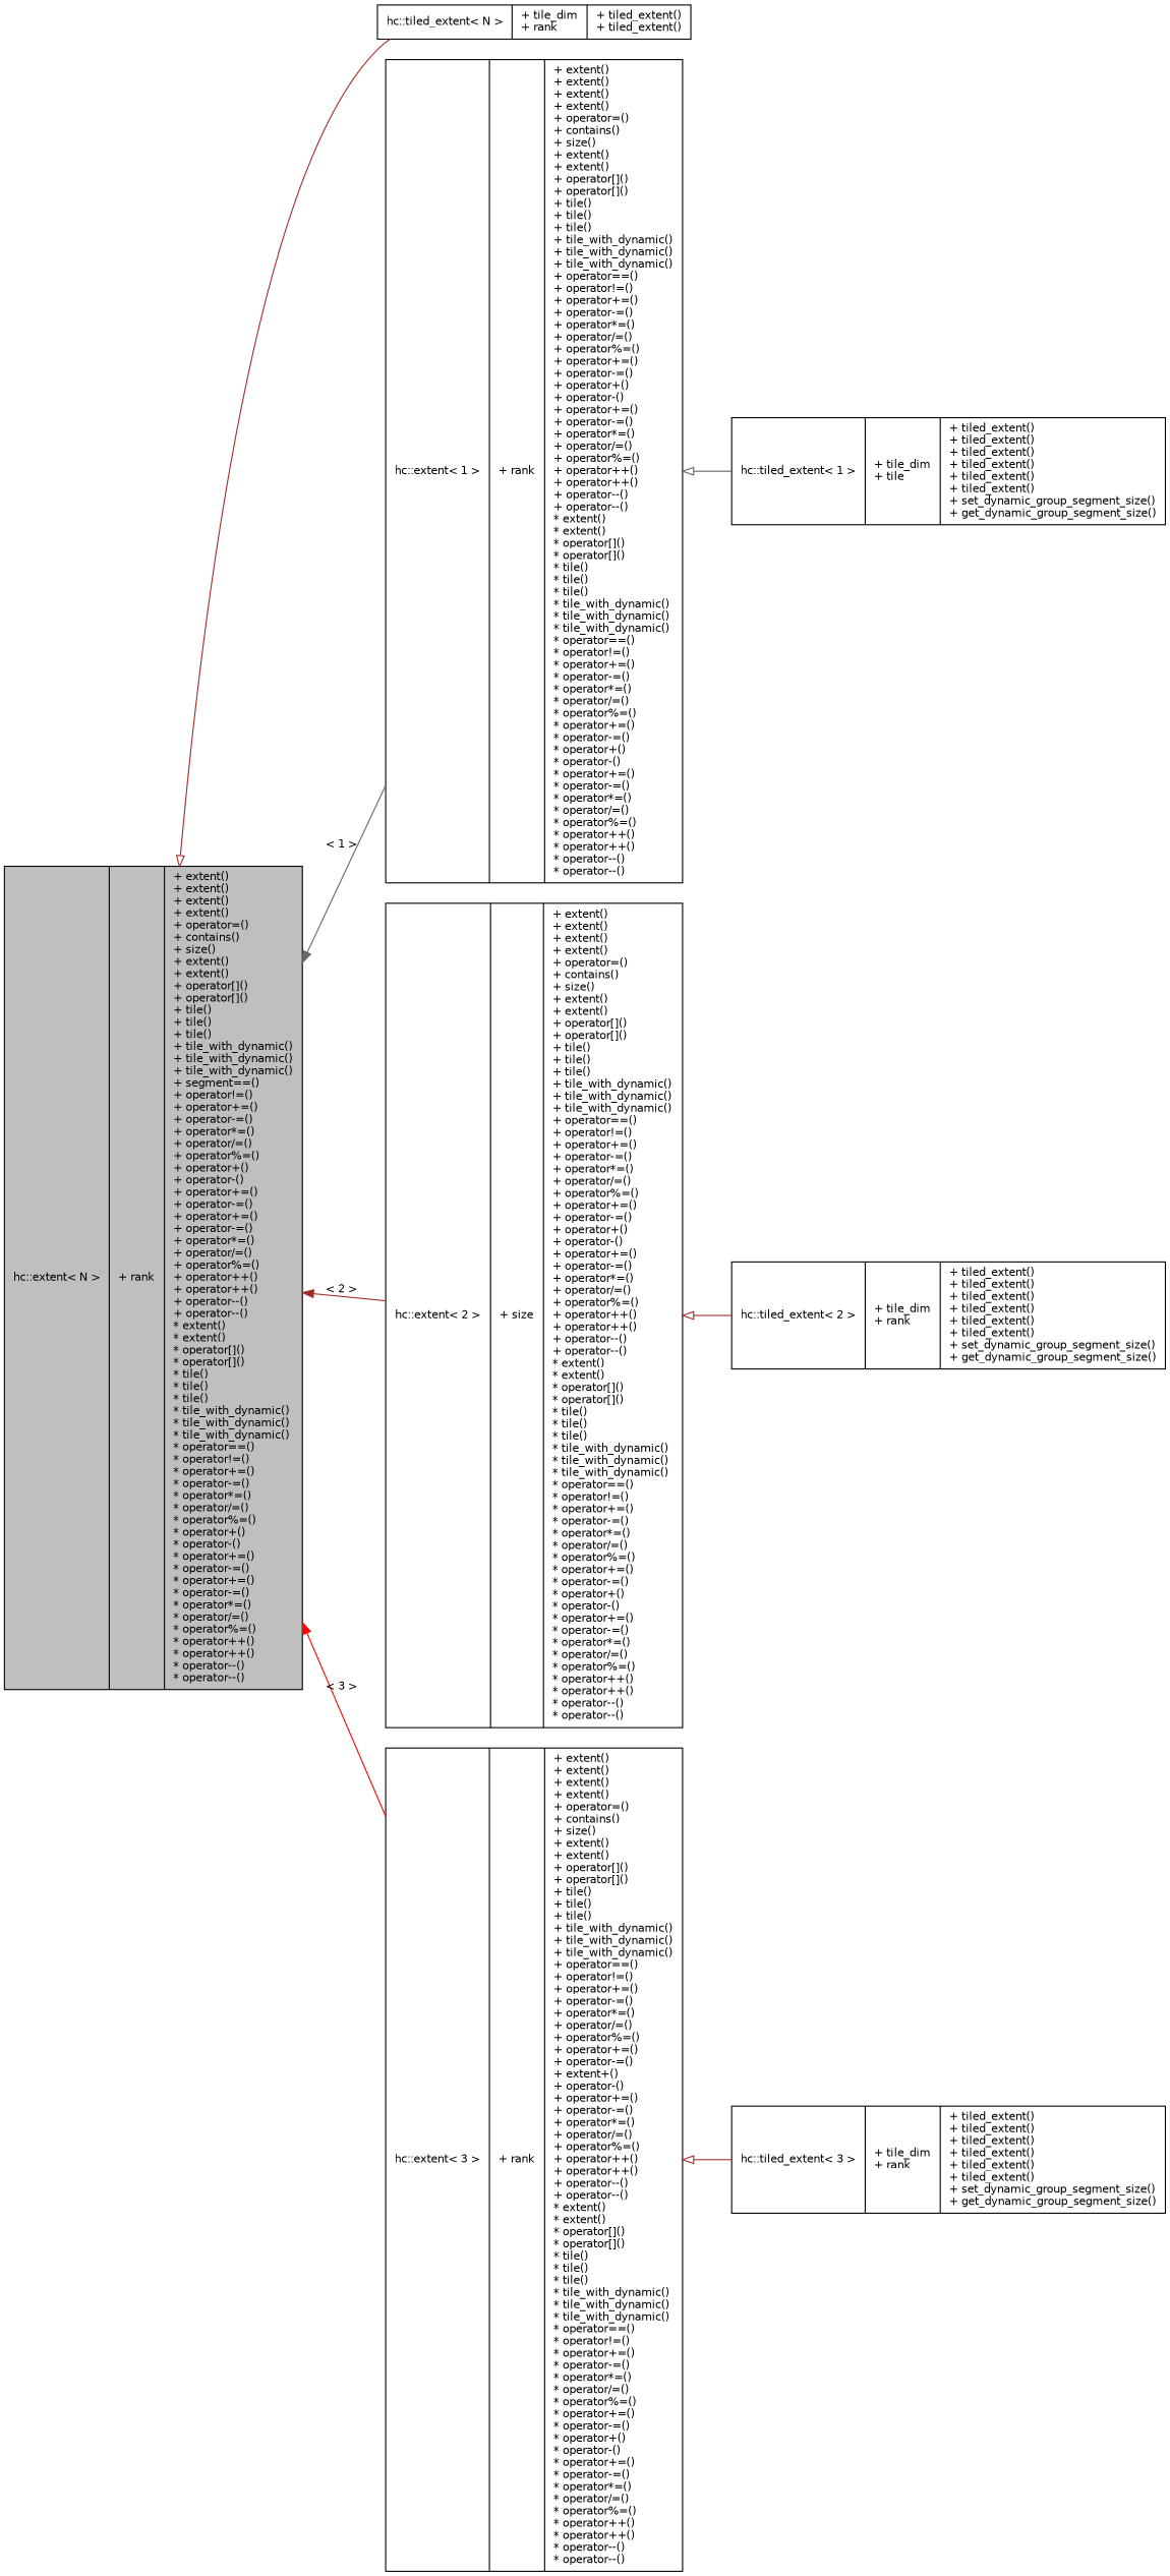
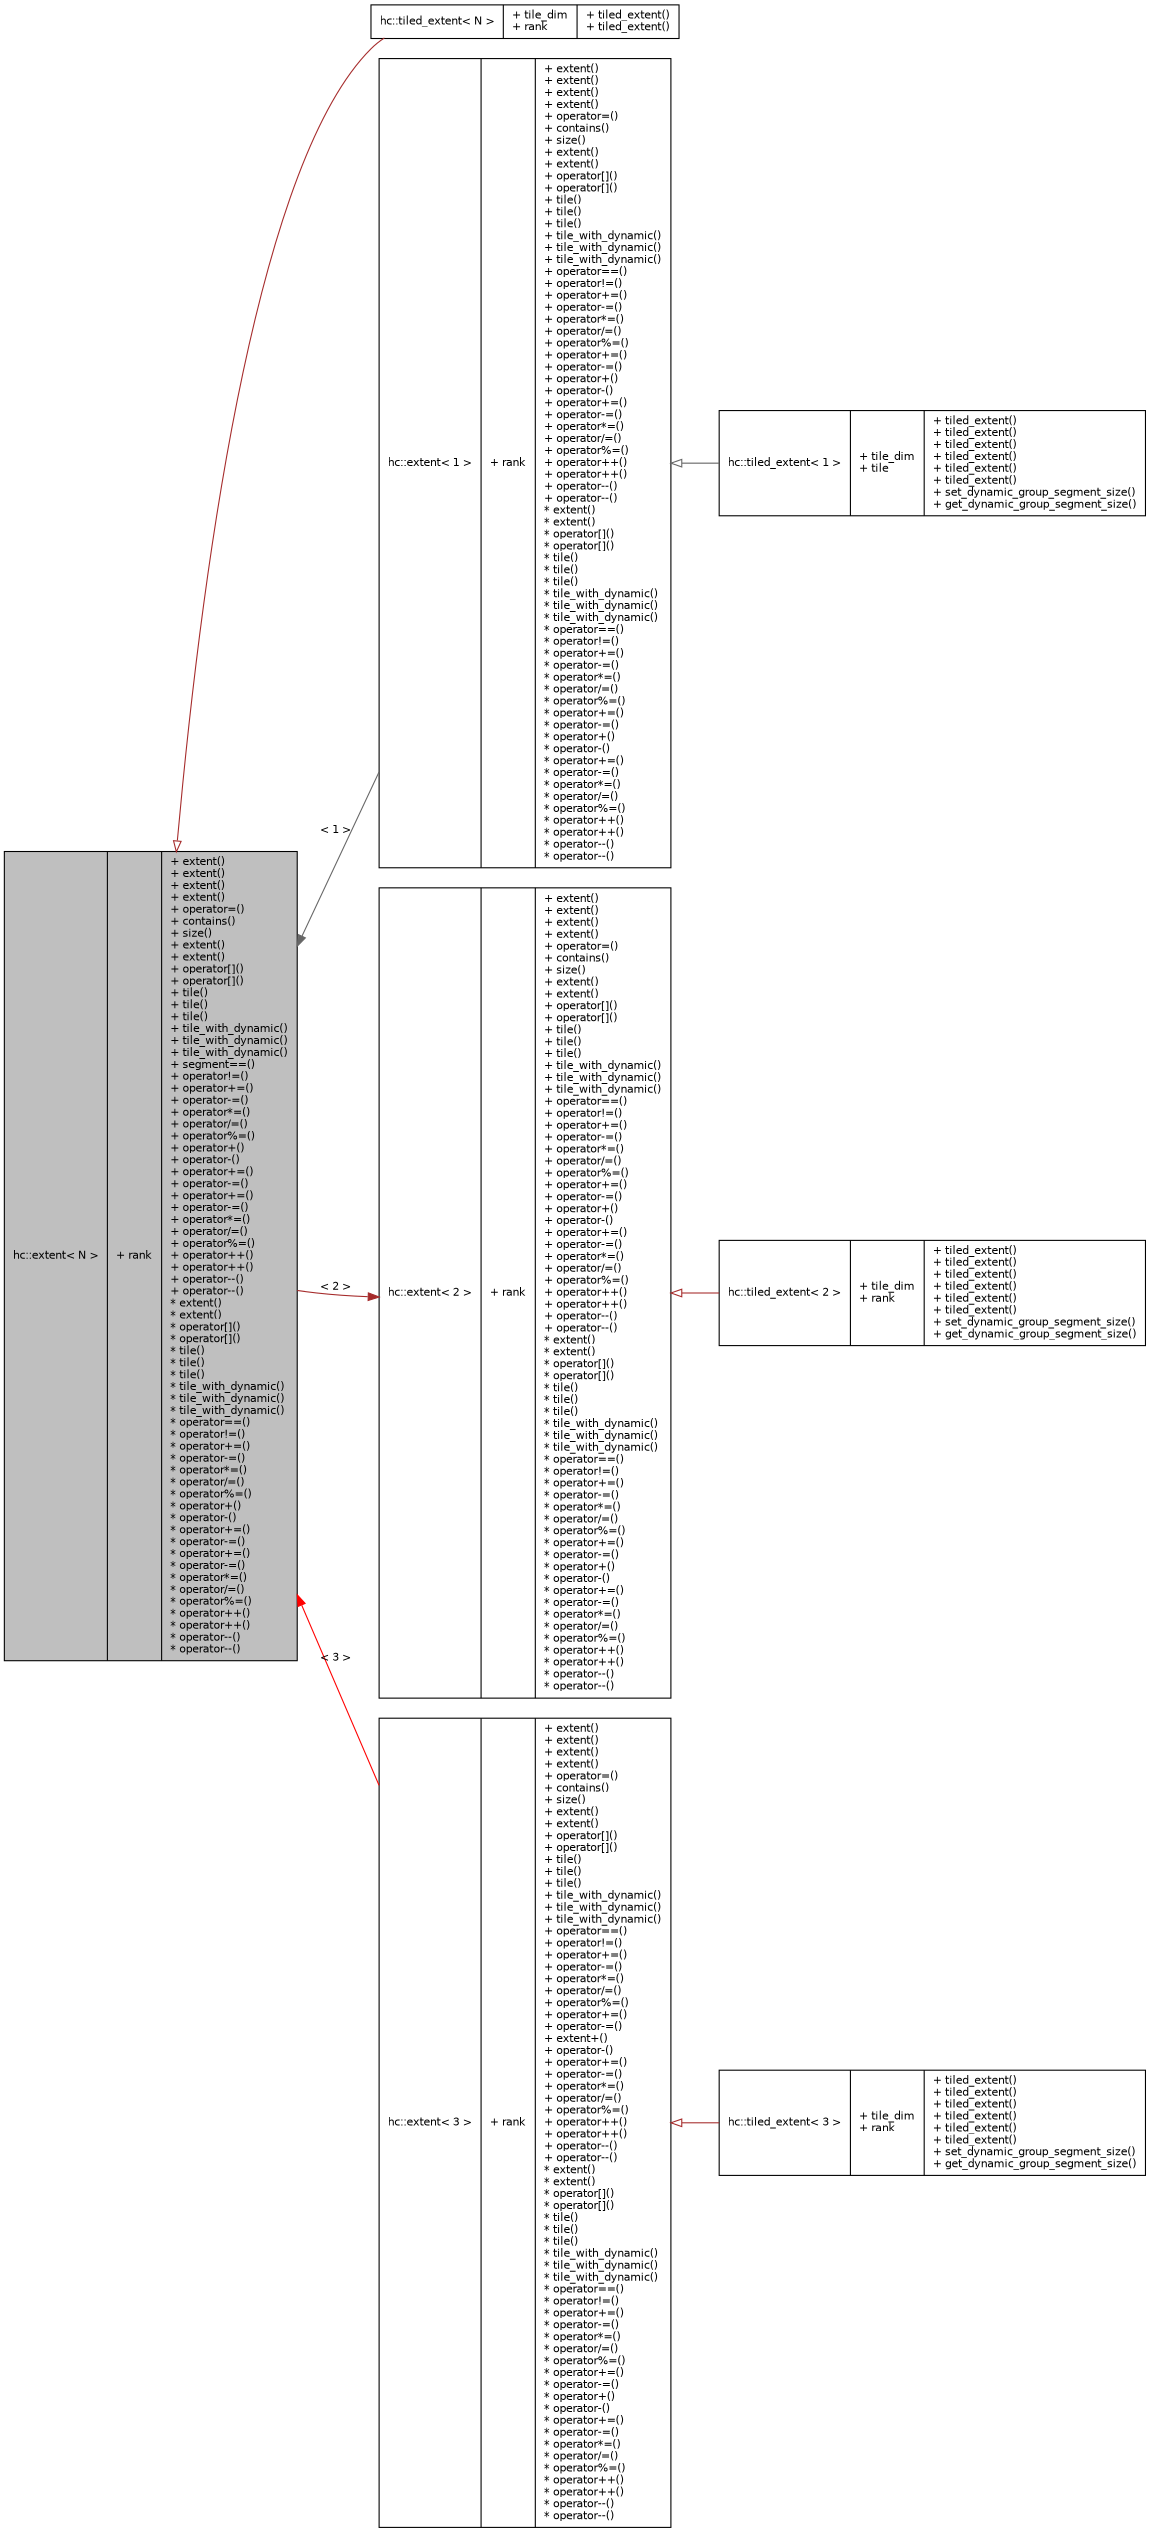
  digraph {
    rankdir=LR
    node [color=black fillcolor=white fontname=Helvetica fontsize=10 shape=record style=filled]
    edge [arrowtail=onormal color=brown dir=back fontname=Helvetica fontsize=10 labelfontname=Helvetica labelfontsize=10 style=solid]
    n1 [fillcolor=grey75 fontcolor=black height=0.2 label="{hc::extent\< N \>\n|+ rank\l|+ extent()\l+ extent()\l+ extent()\l+ extent()\l+ operator=()\l+ contains()\l+ size()\l+ extent()\l+ extent()\l+ operator[]()\l+ operator[]()\l+ tile()\l+ tile()\l+ tile()\l+ tile_with_dynamic()\l+ tile_with_dynamic()\l+ tile_with_dynamic()\l+ segment==()\l+ operator!=()\l+ operator+=()\l+ operator-=()\l+ operator*=()\l+ operator/=()\l+ operator%=()\l+ operator+()\l+ operator-()\l+ operator+=()\l+ operator-=()\l+ operator+=()\l+ operator-=()\l+ operator*=()\l+ operator/=()\l+ operator%=()\l+ operator++()\l+ operator++()\l+ operator--()\l+ operator--()\l* extent()\l* extent()\l* operator[]()\l* operator[]()\l* tile()\l* tile()\l* tile()\l* tile_with_dynamic()\l* tile_with_dynamic()\l* tile_with_dynamic()\l* operator==()\l* operator!=()\l* operator+=()\l* operator-=()\l* operator*=()\l* operator/=()\l* operator%=()\l* operator+()\l* operator-()\l* operator+=()\l* operator-=()\l* operator+=()\l* operator-=()\l* operator*=()\l* operator/=()\l* operator%=()\l* operator++()\l* operator++()\l* operator--()\l* operator--()\l}" width=0.4]
    n2 [height=0.2 label="{hc::tiled_extent\< N \>\n|+ tile_dim\l+ rank\l|+ tiled_extent()\l+ tiled_extent()\l}" width=0.4]
    n3 [height=0.2 label="{hc::extent\< 1 \>\n|+ rank\l|+ extent()\l+ extent()\l+ extent()\l+ extent()\l+ operator=()\l+ contains()\l+ size()\l+ extent()\l+ extent()\l+ operator[]()\l+ operator[]()\l+ tile()\l+ tile()\l+ tile()\l+ tile_with_dynamic()\l+ tile_with_dynamic()\l+ tile_with_dynamic()\l+ operator==()\l+ operator!=()\l+ operator+=()\l+ operator-=()\l+ operator*=()\l+ operator/=()\l+ operator%=()\l+ operator+=()\l+ operator-=()\l+ operator+()\l+ operator-()\l+ operator+=()\l+ operator-=()\l+ operator*=()\l+ operator/=()\l+ operator%=()\l+ operator++()\l+ operator++()\l+ operator--()\l+ operator--()\l* extent()\l* extent()\l* operator[]()\l* operator[]()\l* tile()\l* tile()\l* tile()\l* tile_with_dynamic()\l* tile_with_dynamic()\l* tile_with_dynamic()\l* operator==()\l* operator!=()\l* operator+=()\l* operator-=()\l* operator*=()\l* operator/=()\l* operator%=()\l* operator+=()\l* operator-=()\l* operator+()\l* operator-()\l* operator+=()\l* operator-=()\l* operator*=()\l* operator/=()\l* operator%=()\l* operator++()\l* operator++()\l* operator--()\l* operator--()\l}" width=0.4]
-   n4 [height=0.2 label="{hc::extent\< 2 \>\n|+ size\l|+ extent()\l+ extent()\l+ extent()\l+ extent()\l+ operator=()\l+ contains()\l+ size()\l+ extent()\l+ extent()\l+ operator[]()\l+ operator[]()\l+ tile()\l+ tile()\l+ tile()\l+ tile_with_dynamic()\l+ tile_with_dynamic()\l+ tile_with_dynamic()\l+ operator==()\l+ operator!=()\l+ operator+=()\l+ operator-=()\l+ operator*=()\l+ operator/=()\l+ operator%=()\l+ operator+=()\l+ operator-=()\l+ operator+()\l+ operator-()\l+ operator+=()\l+ operator-=()\l+ operator*=()\l+ operator/=()\l+ operator%=()\l+ operator++()\l+ operator++()\l+ operator--()\l+ operator--()\l* extent()\l* extent()\l* operator[]()\l* operator[]()\l* tile()\l* tile()\l* tile()\l* tile_with_dynamic()\l* tile_with_dynamic()\l* tile_with_dynamic()\l* operator==()\l* operator!=()\l* operator+=()\l* operator-=()\l* operator*=()\l* operator/=()\l* operator%=()\l* operator+=()\l* operator-=()\l* operator+()\l* operator-()\l* operator+=()\l* operator-=()\l* operator*=()\l* operator/=()\l* operator%=()\l* operator++()\l* operator++()\l* operator--()\l* operator--()\l}" width=0.4]
+   n4 [height=0.2 label="{hc::extent\< 2 \>\n|+ rank\l|+ extent()\l+ extent()\l+ extent()\l+ extent()\l+ operator=()\l+ contains()\l+ size()\l+ extent()\l+ extent()\l+ operator[]()\l+ operator[]()\l+ tile()\l+ tile()\l+ tile()\l+ tile_with_dynamic()\l+ tile_with_dynamic()\l+ tile_with_dynamic()\l+ operator==()\l+ operator!=()\l+ operator+=()\l+ operator-=()\l+ operator*=()\l+ operator/=()\l+ operator%=()\l+ operator+=()\l+ operator-=()\l+ operator+()\l+ operator-()\l+ operator+=()\l+ operator-=()\l+ operator*=()\l+ operator/=()\l+ operator%=()\l+ operator++()\l+ operator++()\l+ operator--()\l+ operator--()\l* extent()\l* extent()\l* operator[]()\l* operator[]()\l* tile()\l* tile()\l* tile()\l* tile_with_dynamic()\l* tile_with_dynamic()\l* tile_with_dynamic()\l* operator==()\l* operator!=()\l* operator+=()\l* operator-=()\l* operator*=()\l* operator/=()\l* operator%=()\l* operator+=()\l* operator-=()\l* operator+()\l* operator-()\l* operator+=()\l* operator-=()\l* operator*=()\l* operator/=()\l* operator%=()\l* operator++()\l* operator++()\l* operator--()\l* operator--()\l}" width=0.4]
    n5 [height=0.2 label="{hc::extent\< 3 \>\n|+ rank\l|+ extent()\l+ extent()\l+ extent()\l+ extent()\l+ operator=()\l+ contains()\l+ size()\l+ extent()\l+ extent()\l+ operator[]()\l+ operator[]()\l+ tile()\l+ tile()\l+ tile()\l+ tile_with_dynamic()\l+ tile_with_dynamic()\l+ tile_with_dynamic()\l+ operator==()\l+ operator!=()\l+ operator+=()\l+ operator-=()\l+ operator*=()\l+ operator/=()\l+ operator%=()\l+ operator+=()\l+ operator-=()\l+ extent+()\l+ operator-()\l+ operator+=()\l+ operator-=()\l+ operator*=()\l+ operator/=()\l+ operator%=()\l+ operator++()\l+ operator++()\l+ operator--()\l+ operator--()\l* extent()\l* extent()\l* operator[]()\l* operator[]()\l* tile()\l* tile()\l* tile()\l* tile_with_dynamic()\l* tile_with_dynamic()\l* tile_with_dynamic()\l* operator==()\l* operator!=()\l* operator+=()\l* operator-=()\l* operator*=()\l* operator/=()\l* operator%=()\l* operator+=()\l* operator-=()\l* operator+()\l* operator-()\l* operator+=()\l* operator-=()\l* operator*=()\l* operator/=()\l* operator%=()\l* operator++()\l* operator++()\l* operator--()\l* operator--()\l}" width=0.4]
    n6 [height=0.2 label="{hc::tiled_extent\< 1 \>\n|+ tile_dim\l+ tile\l|+ tiled_extent()\l+ tiled_extent()\l+ tiled_extent()\l+ tiled_extent()\l+ tiled_extent()\l+ tiled_extent()\l+ set_dynamic_group_segment_size()\l+ get_dynamic_group_segment_size()\l}" width=0.4]
    n7 [height=0.2 label="{hc::tiled_extent\< 2 \>\n|+ tile_dim\l+ rank\l|+ tiled_extent()\l+ tiled_extent()\l+ tiled_extent()\l+ tiled_extent()\l+ tiled_extent()\l+ tiled_extent()\l+ set_dynamic_group_segment_size()\l+ get_dynamic_group_segment_size()\l}" width=0.4]
    n8 [height=0.2 label="{hc::tiled_extent\< 3 \>\n|+ tile_dim\l+ rank\l|+ tiled_extent()\l+ tiled_extent()\l+ tiled_extent()\l+ tiled_extent()\l+ tiled_extent()\l+ tiled_extent()\l+ set_dynamic_group_segment_size()\l+ get_dynamic_group_segment_size()\l}" width=0.4]
    n1 -> n2
    n1 -> n3 [color=gray40 label=" \< 1 \>" arrowtail=""]
-   n1 -> n4 [label=" \< 2 \>" arrowtail=""]
+   n4 -> n1 [label=" \< 2 \>" arrowtail=""]
    n1 -> n5 [color=red label=" \< 3 \>" arrowtail=""]
    n3 -> n6 [color=gray40]
    n4 -> n7
    n5 -> n8
  }
